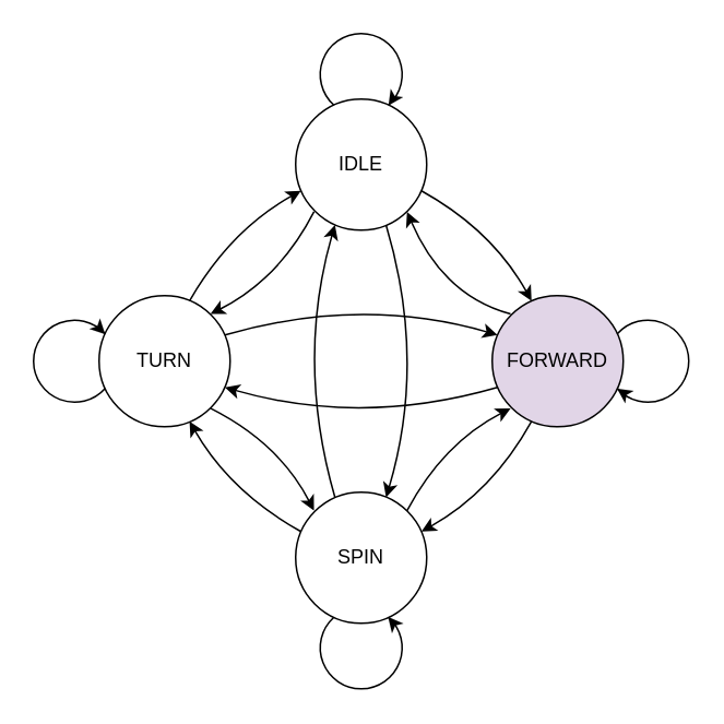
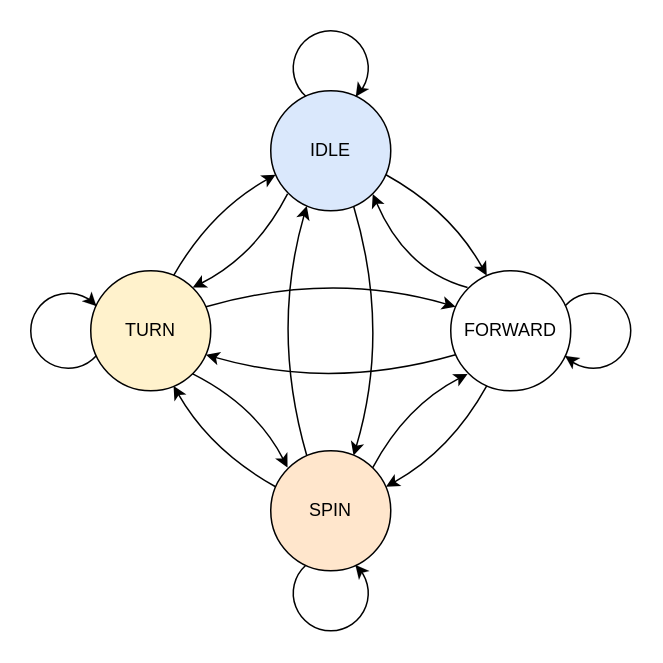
  <mxCell id="0" />
  <mxCell id="1" parent="0" />
- <mxCell id="2" value="IDLE" style="ellipse;whiteSpace=wrap;html=1;points=[[0,0.5,0,0,0],[0.04,0.3,0,0,0],[0.04,0.7,0,0,0],[0.14,0.14,0,0,0],[0.14,0.86,0,0,0],[0.3,0.04,0,0,0],[0.3,0.96,0,0,0],[0.5,0,0,0,0],[0.5,1,0,0,0],[0.69,0.04,0,0,0],[0.69,0.96,0,0,0],[0.85,0.14,0,0,0],[0.85,0.86,0,0,0],[0.96,0.3,0,0,0],[0.96,0.7,0,0,0],[1,0.5,0,0,0]];" vertex="1" parent="1"><mxGeometry x="180" y="60" width="80" height="80" as="geometry" /></mxCell>
- <mxCell id="3" value="FORWARD" style="ellipse;whiteSpace=wrap;html=1;points=[[0,0.5,0,0,0],[0.04,0.3,0,0,0],[0.04,0.7,0,0,0],[0.14,0.14,0,0,0],[0.14,0.86,0,0,0],[0.3,0.04,0,0,0],[0.3,0.96,0,0,0],[0.5,0,0,0,0],[0.5,1,0,0,0],[0.69,0.04,0,0,0],[0.69,0.96,0,0,0],[0.85,0.14,0,0,0],[0.85,0.86,0,0,0],[0.96,0.3,0,0,0],[0.96,0.7,0,0,0],[1,0.5,0,0,0]];fillColor=#e1d5e7;" vertex="1" parent="1"><mxGeometry x="300" y="180" width="80" height="80" as="geometry" /></mxCell>
- <mxCell id="4" value="SPIN" style="ellipse;whiteSpace=wrap;html=1;points=[[0,0.5,0,0,0],[0.04,0.3,0,0,0],[0.04,0.7,0,0,0],[0.14,0.14,0,0,0],[0.14,0.86,0,0,0],[0.3,0.04,0,0,0],[0.3,0.96,0,0,0],[0.5,0,0,0,0],[0.5,1,0,0,0],[0.69,0.04,0,0,0],[0.69,0.96,0,0,0],[0.85,0.14,0,0,0],[0.85,0.86,0,0,0],[0.96,0.3,0,0,0],[0.96,0.7,0,0,0],[1,0.5,0,0,0]];" vertex="1" parent="1"><mxGeometry x="180" y="300" width="80" height="80" as="geometry" /></mxCell>
- <mxCell id="5" value="TURN" style="ellipse;whiteSpace=wrap;html=1;points=[[0,0.5,0,0,0],[0.04,0.3,0,0,0],[0.04,0.7,0,0,0],[0.14,0.14,0,0,0],[0.14,0.86,0,0,0],[0.3,0.04,0,0,0],[0.3,0.96,0,0,0],[0.5,0,0,0,0],[0.5,1,0,0,0],[0.69,0.04,0,0,0],[0.69,0.96,0,0,0],[0.85,0.14,0,0,0],[0.85,0.86,0,0,0],[0.96,0.3,0,0,0],[0.96,0.7,0,0,0],[1,0.5,0,0,0]];" vertex="1" parent="1"><mxGeometry x="60" y="180" width="80" height="80" as="geometry" /></mxCell>
+ <mxCell id="2" value="IDLE" style="ellipse;whiteSpace=wrap;html=1;points=[[0,0.5,0,0,0],[0.04,0.3,0,0,0],[0.04,0.7,0,0,0],[0.14,0.14,0,0,0],[0.14,0.86,0,0,0],[0.3,0.04,0,0,0],[0.3,0.96,0,0,0],[0.5,0,0,0,0],[0.5,1,0,0,0],[0.69,0.04,0,0,0],[0.69,0.96,0,0,0],[0.85,0.14,0,0,0],[0.85,0.86,0,0,0],[0.96,0.3,0,0,0],[0.96,0.7,0,0,0],[1,0.5,0,0,0]];fillColor=#dae8fc;" vertex="1" parent="1"><mxGeometry x="180" y="60" width="80" height="80" as="geometry" /></mxCell>
+ <mxCell id="3" value="FORWARD" style="ellipse;whiteSpace=wrap;html=1;points=[[0,0.5,0,0,0],[0.04,0.3,0,0,0],[0.04,0.7,0,0,0],[0.14,0.14,0,0,0],[0.14,0.86,0,0,0],[0.3,0.04,0,0,0],[0.3,0.96,0,0,0],[0.5,0,0,0,0],[0.5,1,0,0,0],[0.69,0.04,0,0,0],[0.69,0.96,0,0,0],[0.85,0.14,0,0,0],[0.85,0.86,0,0,0],[0.96,0.3,0,0,0],[0.96,0.7,0,0,0],[1,0.5,0,0,0]];" vertex="1" parent="1"><mxGeometry x="300" y="180" width="80" height="80" as="geometry" /></mxCell>
+ <mxCell id="4" value="SPIN" style="ellipse;whiteSpace=wrap;html=1;points=[[0,0.5,0,0,0],[0.04,0.3,0,0,0],[0.04,0.7,0,0,0],[0.14,0.14,0,0,0],[0.14,0.86,0,0,0],[0.3,0.04,0,0,0],[0.3,0.96,0,0,0],[0.5,0,0,0,0],[0.5,1,0,0,0],[0.69,0.04,0,0,0],[0.69,0.96,0,0,0],[0.85,0.14,0,0,0],[0.85,0.86,0,0,0],[0.96,0.3,0,0,0],[0.96,0.7,0,0,0],[1,0.5,0,0,0]];fillColor=#ffe6cc;" vertex="1" parent="1"><mxGeometry x="180" y="300" width="80" height="80" as="geometry" /></mxCell>
+ <mxCell id="5" value="TURN" style="ellipse;whiteSpace=wrap;html=1;points=[[0,0.5,0,0,0],[0.04,0.3,0,0,0],[0.04,0.7,0,0,0],[0.14,0.14,0,0,0],[0.14,0.86,0,0,0],[0.3,0.04,0,0,0],[0.3,0.96,0,0,0],[0.5,0,0,0,0],[0.5,1,0,0,0],[0.69,0.04,0,0,0],[0.69,0.96,0,0,0],[0.85,0.14,0,0,0],[0.85,0.86,0,0,0],[0.96,0.3,0,0,0],[0.96,0.7,0,0,0],[1,0.5,0,0,0]];fillColor=#fff2cc;" vertex="1" parent="1"><mxGeometry x="60" y="180" width="80" height="80" as="geometry" /></mxCell>
  <mxCell id="6" value="" style="endArrow=classic;html=1;entryX=0.04;entryY=0.7;entryDx=0;entryDy=0;entryPerimeter=0;exitX=0.69;exitY=0.04;exitDx=0;exitDy=0;exitPerimeter=0;curved=1;" edge="1" parent="1" source="5" target="2"><mxGeometry width="50" height="50" relative="1" as="geometry"><mxPoint x="160" y="240" as="sourcePoint" /><mxPoint x="210" y="190" as="targetPoint" /><Array as="points"><mxPoint x="140" y="140" /></Array></mxGeometry></mxCell>
  <mxCell id="7" value="" style="endArrow=classic;html=1;exitX=0.14;exitY=0.86;exitDx=0;exitDy=0;exitPerimeter=0;entryX=0.85;entryY=0.14;entryDx=0;entryDy=0;entryPerimeter=0;curved=1;" edge="1" parent="1" source="2" target="5"><mxGeometry width="50" height="50" relative="1" as="geometry"><mxPoint x="160" y="240" as="sourcePoint" /><mxPoint x="210" y="190" as="targetPoint" /><Array as="points"><mxPoint x="170" y="170" /></Array></mxGeometry></mxCell>
  <mxCell id="8" value="" style="endArrow=classic;html=1;entryX=0.3;entryY=0.04;entryDx=0;entryDy=0;entryPerimeter=0;exitX=0.96;exitY=0.7;exitDx=0;exitDy=0;exitPerimeter=0;curved=1;" edge="1" parent="1" source="2" target="3"><mxGeometry width="50" height="50" relative="1" as="geometry"><mxPoint x="160" y="240" as="sourcePoint" /><mxPoint x="210" y="190" as="targetPoint" /><Array as="points"><mxPoint x="300" y="140" /></Array></mxGeometry></mxCell>
  <mxCell id="9" value="" style="endArrow=classic;html=1;entryX=0.85;entryY=0.86;entryDx=0;entryDy=0;entryPerimeter=0;exitX=0.14;exitY=0.14;exitDx=0;exitDy=0;exitPerimeter=0;curved=1;" edge="1" parent="1" source="3" target="2"><mxGeometry width="50" height="50" relative="1" as="geometry"><mxPoint x="160" y="240" as="sourcePoint" /><mxPoint x="210" y="190" as="targetPoint" /><Array as="points"><mxPoint x="270" y="180" /></Array></mxGeometry></mxCell>
  <mxCell id="10" value="" style="endArrow=classic;html=1;entryX=0.69;entryY=0.04;entryDx=0;entryDy=0;entryPerimeter=0;exitX=0.69;exitY=0.96;exitDx=0;exitDy=0;exitPerimeter=0;curved=1;" edge="1" parent="1" source="2" target="4"><mxGeometry width="50" height="50" relative="1" as="geometry"><mxPoint x="160" y="240" as="sourcePoint" /><mxPoint x="210" y="190" as="targetPoint" /><Array as="points"><mxPoint x="260" y="220" /></Array></mxGeometry></mxCell>
  <mxCell id="11" value="" style="endArrow=classic;html=1;entryX=0.3;entryY=0.96;entryDx=0;entryDy=0;entryPerimeter=0;exitX=0.3;exitY=0.04;exitDx=0;exitDy=0;exitPerimeter=0;curved=1;" edge="1" parent="1" source="4" target="2"><mxGeometry width="50" height="50" relative="1" as="geometry"><mxPoint x="160" y="240" as="sourcePoint" /><mxPoint x="210" y="190" as="targetPoint" /><Array as="points"><mxPoint x="180" y="220" /></Array></mxGeometry></mxCell>
  <mxCell id="12" value="" style="endArrow=classic;html=1;entryX=0.96;entryY=0.3;entryDx=0;entryDy=0;entryPerimeter=0;exitX=0.3;exitY=0.96;exitDx=0;exitDy=0;exitPerimeter=0;curved=1;" edge="1" parent="1" source="3" target="4"><mxGeometry width="50" height="50" relative="1" as="geometry"><mxPoint x="160" y="240" as="sourcePoint" /><mxPoint x="210" y="190" as="targetPoint" /><Array as="points"><mxPoint x="300" y="300" /></Array></mxGeometry></mxCell>
  <mxCell id="13" value="" style="endArrow=classic;html=1;entryX=0.14;entryY=0.86;entryDx=0;entryDy=0;entryPerimeter=0;exitX=0.85;exitY=0.14;exitDx=0;exitDy=0;exitPerimeter=0;curved=1;" edge="1" parent="1" source="4" target="3"><mxGeometry width="50" height="50" relative="1" as="geometry"><mxPoint x="160" y="240" as="sourcePoint" /><mxPoint x="210" y="190" as="targetPoint" /><Array as="points"><mxPoint x="270" y="270" /></Array></mxGeometry></mxCell>
  <mxCell id="14" value="" style="endArrow=classic;html=1;exitX=0.04;exitY=0.3;exitDx=0;exitDy=0;exitPerimeter=0;entryX=0.69;entryY=0.96;entryDx=0;entryDy=0;entryPerimeter=0;curved=1;" edge="1" parent="1" source="4" target="5"><mxGeometry width="50" height="50" relative="1" as="geometry"><mxPoint x="160" y="240" as="sourcePoint" /><mxPoint x="210" y="190" as="targetPoint" /><Array as="points"><mxPoint x="140" y="300" /></Array></mxGeometry></mxCell>
  <mxCell id="15" value="" style="endArrow=classic;html=1;exitX=0.85;exitY=0.86;exitDx=0;exitDy=0;exitPerimeter=0;entryX=0.14;entryY=0.14;entryDx=0;entryDy=0;entryPerimeter=0;curved=1;" edge="1" parent="1" source="5" target="4"><mxGeometry width="50" height="50" relative="1" as="geometry"><mxPoint x="160" y="240" as="sourcePoint" /><mxPoint x="210" y="190" as="targetPoint" /><Array as="points"><mxPoint x="170" y="270" /></Array></mxGeometry></mxCell>
  <mxCell id="16" value="" style="endArrow=classic;html=1;exitX=0.96;exitY=0.3;exitDx=0;exitDy=0;exitPerimeter=0;entryX=0.04;entryY=0.3;entryDx=0;entryDy=0;entryPerimeter=0;curved=1;" edge="1" parent="1" source="5" target="3"><mxGeometry width="50" height="50" relative="1" as="geometry"><mxPoint x="160" y="240" as="sourcePoint" /><mxPoint x="210" y="190" as="targetPoint" /><Array as="points"><mxPoint x="220" y="180" /></Array></mxGeometry></mxCell>
  <mxCell id="17" value="" style="endArrow=classic;html=1;entryX=0.96;entryY=0.7;entryDx=0;entryDy=0;entryPerimeter=0;exitX=0.04;exitY=0.7;exitDx=0;exitDy=0;exitPerimeter=0;curved=1;" edge="1" parent="1" source="3" target="5"><mxGeometry width="50" height="50" relative="1" as="geometry"><mxPoint x="160" y="240" as="sourcePoint" /><mxPoint x="210" y="190" as="targetPoint" /><Array as="points"><mxPoint x="220" y="260" /></Array></mxGeometry></mxCell>
  <mxCell id="18" value="" style="verticalLabelPosition=bottom;verticalAlign=top;html=1;shape=mxgraph.basic.arc;startAngle=0.324;endAngle=0.091;rotation=-165;" vertex="1" parent="1"><mxGeometry x="370" y="195" width="50" height="50" as="geometry" /></mxCell>
  <mxCell id="19" value="" style="verticalLabelPosition=bottom;verticalAlign=top;html=1;shape=mxgraph.basic.arc;startAngle=0.324;endAngle=0.091;rotation=105;" vertex="1" parent="1"><mxGeometry x="195" y="20" width="50" height="50" as="geometry" /></mxCell>
  <mxCell id="20" value="" style="verticalLabelPosition=bottom;verticalAlign=top;html=1;shape=mxgraph.basic.arc;startAngle=0.324;endAngle=0.091;rotation=-75;" vertex="1" parent="1"><mxGeometry x="195" y="370" width="50" height="50" as="geometry" /></mxCell>
  <mxCell id="21" value="" style="verticalLabelPosition=bottom;verticalAlign=top;html=1;shape=mxgraph.basic.arc;startAngle=0.324;endAngle=0.091;rotation=15;strokeColor=default;gradientColor=none;" vertex="1" parent="1"><mxGeometry x="20" y="195" width="50" height="50" as="geometry" /></mxCell>
  <mxCell id="22" value="" style="endArrow=classic;html=1;rounded=0;strokeWidth=0;startSize=6;endSize=9;entryX=0.046;entryY=0.294;entryDx=0;entryDy=0;entryPerimeter=0;exitX=0.647;exitY=0.01;exitDx=0;exitDy=0;exitPerimeter=0;" edge="1" parent="1" source="21" target="5"><mxGeometry width="50" height="50" relative="1" as="geometry"><mxPoint x="40" y="180" as="sourcePoint" /><mxPoint x="63" y="204" as="targetPoint" /></mxGeometry></mxCell>
  <mxCell id="23" value="" style="endArrow=classic;html=1;rounded=0;strokeWidth=0;startSize=6;endSize=9;entryX=0.706;entryY=0.953;entryDx=0;entryDy=0;entryPerimeter=0;exitX=0.855;exitY=0.854;exitDx=0;exitDy=0;exitPerimeter=0;" edge="1" parent="1" source="20" target="4"><mxGeometry width="50" height="50" relative="1" as="geometry"><mxPoint x="260" y="404" as="sourcePoint" /><mxPoint x="240" y="380" as="targetPoint" /></mxGeometry></mxCell>
  <mxCell id="24" value="" style="endArrow=classic;html=1;rounded=0;strokeWidth=0;entryX=0.709;entryY=0.047;entryDx=0;entryDy=0;entryPerimeter=0;startSize=6;endSize=9;exitX=0.586;exitY=0.014;exitDx=0;exitDy=0;exitPerimeter=0;" edge="1" parent="1" source="19" target="2"><mxGeometry width="50" height="50" relative="1" as="geometry"><mxPoint x="260" y="30" as="sourcePoint" /><mxPoint x="260" y="60" as="targetPoint" /></mxGeometry></mxCell>
  <mxCell id="25" value="" style="endArrow=classic;html=1;rounded=0;strokeWidth=0;entryX=0.954;entryY=0.71;entryDx=0;entryDy=0;entryPerimeter=0;startSize=6;endSize=9;exitX=0.636;exitY=0.03;exitDx=0;exitDy=0;exitPerimeter=0;" edge="1" parent="1" source="18" target="3"><mxGeometry width="50" height="50" relative="1" as="geometry"><mxPoint x="410" y="260" as="sourcePoint" /><mxPoint x="420" y="184" as="targetPoint" /></mxGeometry></mxCell>
